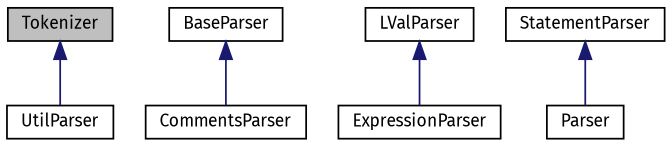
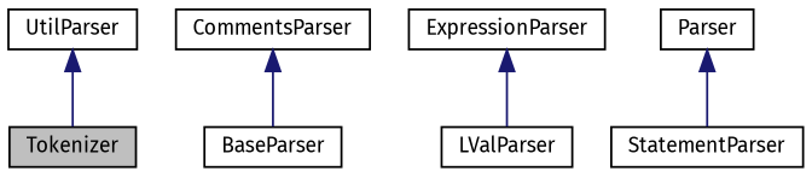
  digraph {
    fontname="Fira Sans"
    node [color=black fillcolor=white fontname="Fira Sans" fontsize=10 shape=record style=filled]
    edge [color=midnightblue dir=back fontname="Fira Sans" fontsize=10 labelfontname=Helvetica labelfontsize=10 style=solid]
    n1 [fillcolor=grey75 fontcolor=black height=0.2 label=Tokenizer width=0.4]
    n2 [height=0.2 label=UtilParser width=0.4]
    n3 [height=0.2 label=CommentsParser width=0.4]
    n4 [height=0.2 label=BaseParser width=0.4]
    n5 [height=0.2 label=LValParser width=0.4]
    n6 [height=0.2 label=ExpressionParser width=0.4]
    n7 [height=0.2 label=StatementParser width=0.4]
    n8 [height=0.2 label=Parser width=0.4]
-   n1 -> n2
-   n4 -> n3
-   n5 -> n6
-   n7 -> n8
+   n2 -> n1
+   n3 -> n4
+   n6 -> n5
+   n8 -> n7
  }
